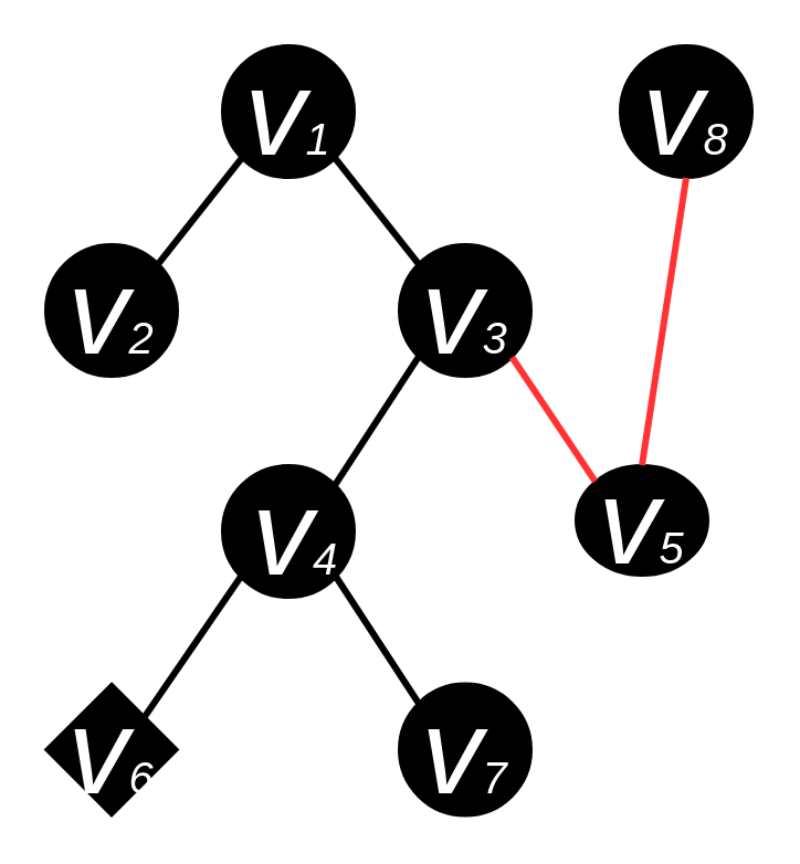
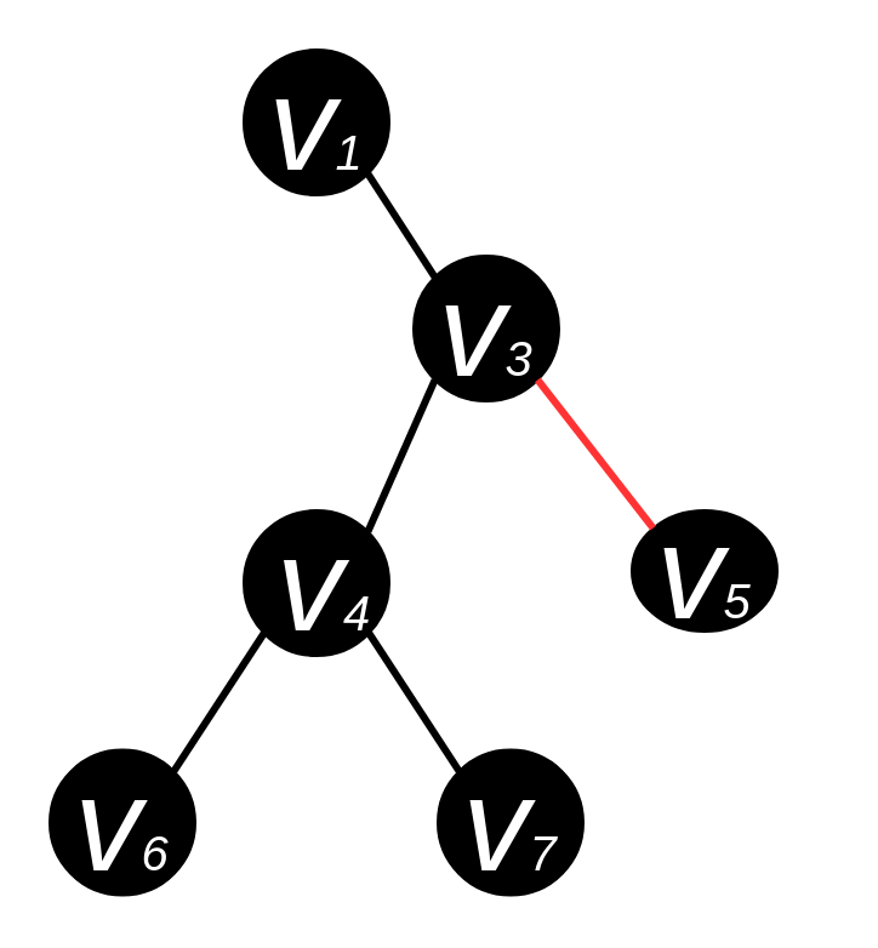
  <mxCell id="0" />
  <mxCell id="1" parent="0" />
  <mxCell id="2" value="&lt;i&gt;&lt;font style=&quot;&quot; color=&quot;#ffffff&quot;&gt;&lt;font style=&quot;font-size: 55px;&quot;&gt;v&lt;/font&gt;&lt;font style=&quot;font-size: 20px;&quot;&gt;1&lt;/font&gt;&lt;/font&gt;&lt;/i&gt;" style="ellipse;whiteSpace=wrap;html=1;aspect=fixed;fillColor=#000000;" parent="1" vertex="1"><mxGeometry x="100" y="20" width="60" height="60" as="geometry" /></mxCell>
- <mxCell id="3" value="&lt;i&gt;&lt;font style=&quot;&quot; color=&quot;#ffffff&quot;&gt;&lt;font style=&quot;font-size: 55px;&quot;&gt;v&lt;/font&gt;&lt;font style=&quot;font-size: 20px;&quot;&gt;2&lt;/font&gt;&lt;/font&gt;&lt;/i&gt;" style="ellipse;whiteSpace=wrap;html=1;aspect=fixed;fillColor=#000000;" parent="1" vertex="1"><mxGeometry x="20" y="110" width="60" height="60" as="geometry" /></mxCell>
- <mxCell id="4" value="&lt;i&gt;&lt;font style=&quot;&quot; color=&quot;#ffffff&quot;&gt;&lt;font style=&quot;font-size: 55px;&quot;&gt;v&lt;/font&gt;&lt;font style=&quot;font-size: 20px;&quot;&gt;3&lt;/font&gt;&lt;/font&gt;&lt;/i&gt;" style="ellipse;whiteSpace=wrap;html=1;aspect=fixed;fillColor=#000000;" parent="1" vertex="1"><mxGeometry x="180" y="110" width="60" height="60" as="geometry" /></mxCell>
+ <mxCell id="4" value="&lt;i&gt;&lt;font style=&quot;&quot; color=&quot;#ffffff&quot;&gt;&lt;font style=&quot;font-size: 55px;&quot;&gt;v&lt;/font&gt;&lt;font style=&quot;font-size: 20px;&quot;&gt;3&lt;/font&gt;&lt;/font&gt;&lt;/i&gt;" style="ellipse;whiteSpace=wrap;html=1;aspect=fixed;fillColor=#000000;" parent="1" vertex="1"><mxGeometry x="170" y="105" width="60" height="60" as="geometry" /></mxCell>
  <mxCell id="5" value="&lt;i&gt;e&lt;font style=&quot;&quot; color=&quot;#ffffff&quot;&gt;&lt;font style=&quot;font-size: 55px;&quot;&gt;v&lt;/font&gt;&lt;font style=&quot;font-size: 20px;&quot;&gt;4&lt;/font&gt;&lt;/font&gt;&lt;/i&gt;" style="ellipse;whiteSpace=wrap;html=1;aspect=fixed;fillColor=#000000;" parent="1" vertex="1"><mxGeometry x="100" y="210" width="60" height="60" as="geometry" /></mxCell>
  <mxCell id="6" value="&lt;i&gt;&lt;font style=&quot;&quot; color=&quot;#ffffff&quot;&gt;&lt;font style=&quot;font-size: 55px;&quot;&gt;v&lt;/font&gt;&lt;font style=&quot;font-size: 20px;&quot;&gt;5&lt;/font&gt;&lt;/font&gt;&lt;/i&gt;" style="ellipse;whiteSpace=wrap;html=1;aspect=fixed;fillColor=#000000;" parent="1" vertex="1"><mxGeometry x="260" y="210" width="60" height="50" as="geometry" /></mxCell>
  <mxCell id="7" value="" style="endArrow=none;html=1;rounded=0;fontSize=20;fontColor=#FFFFFF;entryX=1;entryY=1;entryDx=0;entryDy=0;exitX=0;exitY=0;exitDx=0;exitDy=0;strokeWidth=3;" parent="1" source="4" target="2" edge="1"><mxGeometry width="50" height="50" relative="1" as="geometry"><mxPoint x="220" y="220" as="sourcePoint" /><mxPoint x="270" y="170" as="targetPoint" /></mxGeometry></mxCell>
- <mxCell id="8" value="" style="endArrow=none;html=1;rounded=0;fontSize=20;fontColor=#FFFFFF;exitX=1;exitY=0;exitDx=0;exitDy=0;entryX=0;entryY=1;entryDx=0;entryDy=0;strokeWidth=3;" parent="1" source="3" target="2" edge="1"><mxGeometry width="50" height="50" relative="1" as="geometry"><mxPoint x="220" y="220" as="sourcePoint" /><mxPoint x="270" y="170" as="targetPoint" /></mxGeometry></mxCell>
  <mxCell id="9" value="" style="endArrow=none;html=1;rounded=0;fontSize=20;fontColor=#FFFFFF;entryX=0;entryY=1;entryDx=0;entryDy=0;exitX=1;exitY=0;exitDx=0;exitDy=0;strokeWidth=3;" parent="1" source="5" target="4" edge="1"><mxGeometry width="50" height="50" relative="1" as="geometry"><mxPoint x="220" y="220" as="sourcePoint" /><mxPoint x="270" y="170" as="targetPoint" /></mxGeometry></mxCell>
  <mxCell id="10" value="" style="endArrow=none;html=1;rounded=0;fontSize=20;fontColor=#FFFFFF;entryX=1;entryY=1;entryDx=0;entryDy=0;exitX=0;exitY=0;exitDx=0;exitDy=0;strokeWidth=3;strokeColor=#FF3333;" parent="1" source="6" target="4" edge="1"><mxGeometry width="50" height="50" relative="1" as="geometry"><mxPoint x="220" y="220" as="sourcePoint" /><mxPoint x="270" y="170" as="targetPoint" /></mxGeometry></mxCell>
- <mxCell id="11" value="&lt;i&gt;&lt;font style=&quot;&quot; color=&quot;#ffffff&quot;&gt;&lt;font style=&quot;font-size: 55px;&quot;&gt;v&lt;/font&gt;&lt;font style=&quot;font-size: 20px;&quot;&gt;6&lt;/font&gt;&lt;/font&gt;&lt;/i&gt;" style="rhombus;whiteSpace=wrap;html=1;aspect=fixed;fillColor=#000000;" parent="1" vertex="1"><mxGeometry x="20" y="308.79" width="60" height="60" as="geometry" /></mxCell>
+ <mxCell id="11" value="&lt;i&gt;&lt;font style=&quot;&quot; color=&quot;#ffffff&quot;&gt;&lt;font style=&quot;font-size: 55px;&quot;&gt;v&lt;/font&gt;&lt;font style=&quot;font-size: 20px;&quot;&gt;6&lt;/font&gt;&lt;/font&gt;&lt;/i&gt;" style="ellipse;whiteSpace=wrap;html=1;aspect=fixed;fillColor=#000000;" parent="1" vertex="1"><mxGeometry x="20" y="308.79" width="60" height="60" as="geometry" /></mxCell>
  <mxCell id="12" value="&lt;i&gt;&lt;font style=&quot;&quot; color=&quot;#ffffff&quot;&gt;&lt;font style=&quot;font-size: 55px;&quot;&gt;v&lt;/font&gt;&lt;font style=&quot;font-size: 20px;&quot;&gt;7&lt;/font&gt;&lt;/font&gt;&lt;/i&gt;" style="ellipse;whiteSpace=wrap;html=1;aspect=fixed;fillColor=#000000;" parent="1" vertex="1"><mxGeometry x="180" y="308.79" width="60" height="60" as="geometry" /></mxCell>
  <mxCell id="13" value="" style="endArrow=none;html=1;rounded=0;fontSize=20;fontColor=#FFFFFF;entryX=0;entryY=1;entryDx=0;entryDy=0;exitX=1;exitY=0;exitDx=0;exitDy=0;strokeWidth=3;" parent="1" source="11" edge="1"><mxGeometry width="50" height="50" relative="1" as="geometry"><mxPoint x="140" y="318.79" as="sourcePoint" /><mxPoint x="108.787" y="260.003" as="targetPoint" /></mxGeometry></mxCell>
  <mxCell id="14" value="" style="endArrow=none;html=1;rounded=0;fontSize=20;fontColor=#FFFFFF;entryX=1;entryY=1;entryDx=0;entryDy=0;exitX=0;exitY=0;exitDx=0;exitDy=0;strokeWidth=3;" parent="1" source="12" edge="1"><mxGeometry width="50" height="50" relative="1" as="geometry"><mxPoint x="140" y="318.79" as="sourcePoint" /><mxPoint x="151.213" y="260.003" as="targetPoint" /></mxGeometry></mxCell>
- <mxCell id="15" value="&lt;i&gt;&lt;font style=&quot;&quot; color=&quot;#ffffff&quot;&gt;&lt;font style=&quot;font-size: 55px;&quot;&gt;v&lt;/font&gt;&lt;font style=&quot;font-size: 20px;&quot;&gt;8&lt;/font&gt;&lt;/font&gt;&lt;/i&gt;" style="ellipse;whiteSpace=wrap;html=1;aspect=fixed;fillColor=#000000;" parent="1" vertex="1"><mxGeometry x="280" y="20" width="60" height="60" as="geometry" /></mxCell>
- <mxCell id="16" value="" style="endArrow=none;html=1;rounded=0;strokeWidth=3;entryX=0.5;entryY=1;entryDx=0;entryDy=0;exitX=0.5;exitY=0;exitDx=0;exitDy=0;strokeColor=#FF3333;" parent="1" source="6" target="15" edge="1"><mxGeometry width="50" height="50" relative="1" as="geometry"><mxPoint x="130" y="340" as="sourcePoint" /><mxPoint x="180" y="290" as="targetPoint" /></mxGeometry></mxCell>
